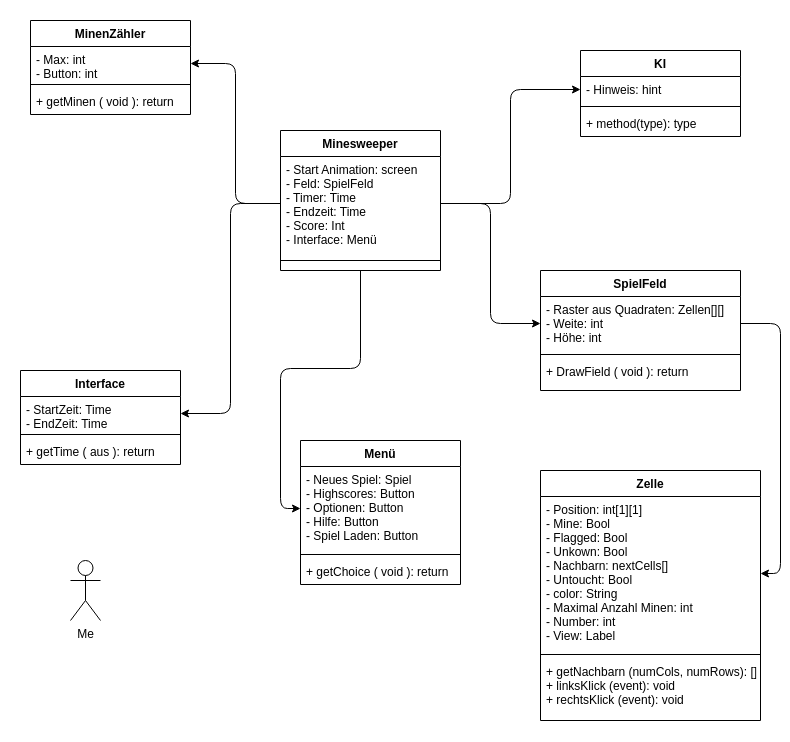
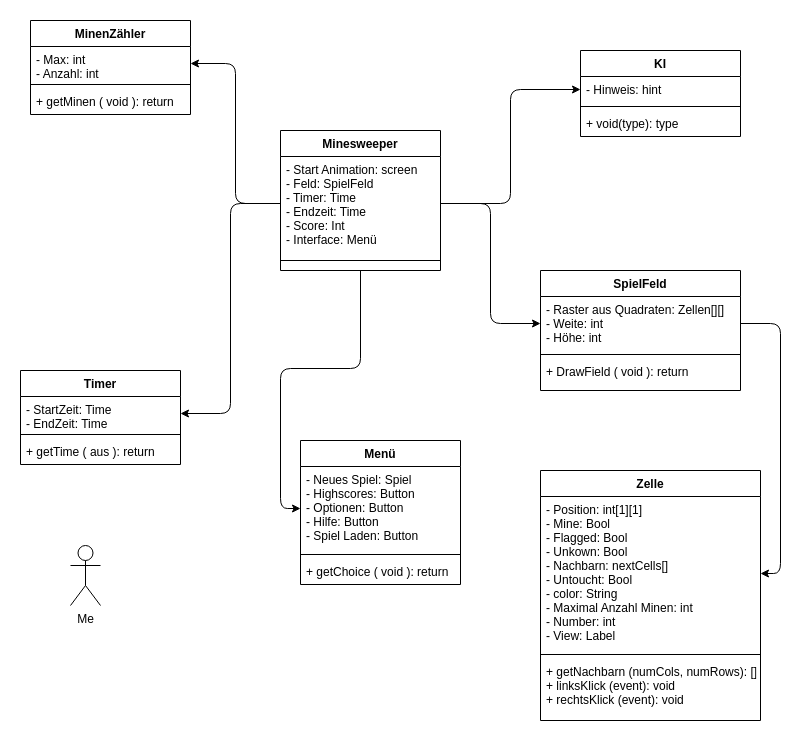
  <mxCell id="0" />
  <mxCell id="1" parent="0" />
  <mxCell id="2" style="edgeStyle=orthogonalEdgeStyle;curved=0;rounded=1;sketch=0;orthogonalLoop=1;jettySize=auto;html=1;exitX=0.5;exitY=1;exitDx=0;exitDy=0;entryX=0;entryY=0.5;entryDx=0;entryDy=0;" parent="1" source="3" target="22" edge="1"><mxGeometry relative="1" as="geometry" /></mxCell>
  <mxCell id="3" value="Minesweeper" style="swimlane;fontStyle=1;align=center;verticalAlign=top;childLayout=stackLayout;horizontal=1;startSize=26;horizontalStack=0;resizeParent=1;resizeParentMax=0;resizeLast=0;collapsible=1;marginBottom=0;rounded=0;sketch=0;" parent="1" vertex="1"><mxGeometry x="280" y="130" width="160" height="140" as="geometry"><mxRectangle x="40" y="120" width="110" height="26" as="alternateBounds" /></mxGeometry></mxCell>
  <mxCell id="4" value="- Start Animation: screen&#10;- Feld: SpielFeld&#10;- Timer: Time&#10;- Endzeit: Time&#10;- Score: Int&#10;- Interface: Menü" style="text;strokeColor=none;fillColor=none;align=left;verticalAlign=top;spacingLeft=4;spacingRight=4;overflow=hidden;rotatable=0;points=[[0,0.5],[1,0.5]];portConstraint=eastwest;" parent="3" vertex="1"><mxGeometry y="26" width="160" height="94" as="geometry" /></mxCell>
  <mxCell id="5" value="" style="line;strokeWidth=1;fillColor=none;align=left;verticalAlign=middle;spacingTop=-1;spacingLeft=3;spacingRight=3;rotatable=0;labelPosition=right;points=[];portConstraint=eastwest;" parent="3" vertex="1"><mxGeometry y="120" width="160" height="20" as="geometry" /></mxCell>
  <mxCell id="6" value="SpielFeld" style="swimlane;fontStyle=1;align=center;verticalAlign=top;childLayout=stackLayout;horizontal=1;startSize=26;horizontalStack=0;resizeParent=1;resizeParentMax=0;resizeLast=0;collapsible=1;marginBottom=0;rounded=0;sketch=0;" parent="1" vertex="1"><mxGeometry x="540" y="270" width="200" height="120" as="geometry" /></mxCell>
  <mxCell id="7" value="- Raster aus Quadraten: Zellen[][] &#10;- Weite: int&#10;- Höhe: int" style="text;strokeColor=none;fillColor=none;align=left;verticalAlign=top;spacingLeft=4;spacingRight=4;overflow=hidden;rotatable=0;points=[[0,0.5],[1,0.5]];portConstraint=eastwest;" parent="6" vertex="1"><mxGeometry y="26" width="200" height="54" as="geometry" /></mxCell>
  <mxCell id="8" value="" style="line;strokeWidth=1;fillColor=none;align=left;verticalAlign=middle;spacingTop=-1;spacingLeft=3;spacingRight=3;rotatable=0;labelPosition=right;points=[];portConstraint=eastwest;" parent="6" vertex="1"><mxGeometry y="80" width="200" height="8" as="geometry" /></mxCell>
  <mxCell id="9" value="+ DrawField ( void ): return&#10;" style="text;strokeColor=none;fillColor=none;align=left;verticalAlign=top;spacingLeft=4;spacingRight=4;overflow=hidden;rotatable=0;points=[[0,0.5],[1,0.5]];portConstraint=eastwest;" parent="6" vertex="1"><mxGeometry y="88" width="200" height="32" as="geometry" /></mxCell>
  <mxCell id="10" value="Zelle" style="swimlane;fontStyle=1;align=center;verticalAlign=top;childLayout=stackLayout;horizontal=1;startSize=26;horizontalStack=0;resizeParent=1;resizeParentMax=0;resizeLast=0;collapsible=1;marginBottom=0;rounded=0;sketch=0;" parent="1" vertex="1"><mxGeometry x="540" y="470" width="220" height="250" as="geometry" /></mxCell>
  <mxCell id="11" value="- Position: int[1][1]&#10;- Mine: Bool&#10;- Flagged: Bool&#10;- Unkown: Bool&#10;- Nachbarn: nextCells[]&#10;- Untoucht: Bool&#10;- color: String&#10;- Maximal Anzahl Minen: int&#10;- Number: int&#10;- View: Label" style="text;strokeColor=none;fillColor=none;align=left;verticalAlign=top;spacingLeft=4;spacingRight=4;overflow=hidden;rotatable=0;points=[[0,0.5],[1,0.5]];portConstraint=eastwest;" parent="10" vertex="1"><mxGeometry y="26" width="220" height="154" as="geometry" /></mxCell>
  <mxCell id="12" value="" style="line;strokeWidth=1;fillColor=none;align=left;verticalAlign=middle;spacingTop=-1;spacingLeft=3;spacingRight=3;rotatable=0;labelPosition=right;points=[];portConstraint=eastwest;" parent="10" vertex="1"><mxGeometry y="180" width="220" height="8" as="geometry" /></mxCell>
  <mxCell id="13" value="+ getNachbarn (numCols, numRows): []&#10;+ linksKlick (event): void&#10;+ rechtsKlick (event): void" style="text;strokeColor=none;fillColor=none;align=left;verticalAlign=top;spacingLeft=4;spacingRight=4;overflow=hidden;rotatable=0;points=[[0,0.5],[1,0.5]];portConstraint=eastwest;" parent="10" vertex="1"><mxGeometry y="188" width="220" height="62" as="geometry" /></mxCell>
- <mxCell id="14" value="Interface" style="swimlane;fontStyle=1;align=center;verticalAlign=top;childLayout=stackLayout;horizontal=1;startSize=26;horizontalStack=0;resizeParent=1;resizeParentMax=0;resizeLast=0;collapsible=1;marginBottom=0;rounded=0;sketch=0;" parent="1" vertex="1"><mxGeometry x="20" y="370" width="160" height="94" as="geometry" /></mxCell>
+ <mxCell id="14" value="Timer" style="swimlane;fontStyle=1;align=center;verticalAlign=top;childLayout=stackLayout;horizontal=1;startSize=26;horizontalStack=0;resizeParent=1;resizeParentMax=0;resizeLast=0;collapsible=1;marginBottom=0;rounded=0;sketch=0;" parent="1" vertex="1"><mxGeometry x="20" y="370" width="160" height="94" as="geometry" /></mxCell>
  <mxCell id="15" value="- StartZeit: Time&#10;- EndZeit: Time" style="text;strokeColor=none;fillColor=none;align=left;verticalAlign=top;spacingLeft=4;spacingRight=4;overflow=hidden;rotatable=0;points=[[0,0.5],[1,0.5]];portConstraint=eastwest;" parent="14" vertex="1"><mxGeometry y="26" width="160" height="34" as="geometry" /></mxCell>
  <mxCell id="16" value="" style="line;strokeWidth=1;fillColor=none;align=left;verticalAlign=middle;spacingTop=-1;spacingLeft=3;spacingRight=3;rotatable=0;labelPosition=right;points=[];portConstraint=eastwest;" parent="14" vertex="1"><mxGeometry y="60" width="160" height="8" as="geometry" /></mxCell>
  <mxCell id="17" value="+ getTime ( aus ): return" style="text;strokeColor=none;fillColor=none;align=left;verticalAlign=top;spacingLeft=4;spacingRight=4;overflow=hidden;rotatable=0;points=[[0,0.5],[1,0.5]];portConstraint=eastwest;" parent="14" vertex="1"><mxGeometry y="68" width="160" height="26" as="geometry" /></mxCell>
  <mxCell id="18" style="edgeStyle=orthogonalEdgeStyle;curved=0;rounded=1;sketch=0;orthogonalLoop=1;jettySize=auto;html=1;" parent="1" source="4" target="7" edge="1"><mxGeometry relative="1" as="geometry" /></mxCell>
  <mxCell id="19" style="edgeStyle=orthogonalEdgeStyle;curved=0;rounded=1;sketch=0;orthogonalLoop=1;jettySize=auto;html=1;exitX=0;exitY=0.5;exitDx=0;exitDy=0;" parent="1" source="4" target="15" edge="1"><mxGeometry relative="1" as="geometry" /></mxCell>
  <mxCell id="20" style="edgeStyle=orthogonalEdgeStyle;curved=0;rounded=1;sketch=0;orthogonalLoop=1;jettySize=auto;html=1;exitX=1;exitY=0.5;exitDx=0;exitDy=0;entryX=1;entryY=0.5;entryDx=0;entryDy=0;" parent="1" source="7" target="11" edge="1"><mxGeometry relative="1" as="geometry" /></mxCell>
  <mxCell id="21" value="Menü" style="swimlane;fontStyle=1;align=center;verticalAlign=top;childLayout=stackLayout;horizontal=1;startSize=26;horizontalStack=0;resizeParent=1;resizeParentMax=0;resizeLast=0;collapsible=1;marginBottom=0;rounded=0;sketch=0;" parent="1" vertex="1"><mxGeometry x="300" y="440" width="160" height="144" as="geometry" /></mxCell>
  <mxCell id="22" value="- Neues Spiel: Spiel&#10;- Highscores: Button&#10;- Optionen: Button&#10;- Hilfe: Button&#10;- Spiel Laden: Button" style="text;strokeColor=none;fillColor=none;align=left;verticalAlign=top;spacingLeft=4;spacingRight=4;overflow=hidden;rotatable=0;points=[[0,0.5],[1,0.5]];portConstraint=eastwest;" parent="21" vertex="1"><mxGeometry y="26" width="160" height="84" as="geometry" /></mxCell>
  <mxCell id="23" value="" style="line;strokeWidth=1;fillColor=none;align=left;verticalAlign=middle;spacingTop=-1;spacingLeft=3;spacingRight=3;rotatable=0;labelPosition=right;points=[];portConstraint=eastwest;" parent="21" vertex="1"><mxGeometry y="110" width="160" height="8" as="geometry" /></mxCell>
  <mxCell id="24" value="+ getChoice ( void ): return" style="text;strokeColor=none;fillColor=none;align=left;verticalAlign=top;spacingLeft=4;spacingRight=4;overflow=hidden;rotatable=0;points=[[0,0.5],[1,0.5]];portConstraint=eastwest;" parent="21" vertex="1"><mxGeometry y="118" width="160" height="26" as="geometry" /></mxCell>
  <mxCell id="25" value="KI" style="swimlane;fontStyle=1;align=center;verticalAlign=top;childLayout=stackLayout;horizontal=1;startSize=26;horizontalStack=0;resizeParent=1;resizeParentMax=0;resizeLast=0;collapsible=1;marginBottom=0;rounded=0;sketch=0;" parent="1" vertex="1"><mxGeometry x="580" y="50" width="160" height="86" as="geometry" /></mxCell>
  <mxCell id="26" value="- Hinweis: hint" style="text;strokeColor=none;fillColor=none;align=left;verticalAlign=top;spacingLeft=4;spacingRight=4;overflow=hidden;rotatable=0;points=[[0,0.5],[1,0.5]];portConstraint=eastwest;" parent="25" vertex="1"><mxGeometry y="26" width="160" height="26" as="geometry" /></mxCell>
  <mxCell id="27" value="" style="line;strokeWidth=1;fillColor=none;align=left;verticalAlign=middle;spacingTop=-1;spacingLeft=3;spacingRight=3;rotatable=0;labelPosition=right;points=[];portConstraint=eastwest;" parent="25" vertex="1"><mxGeometry y="52" width="160" height="8" as="geometry" /></mxCell>
- <mxCell id="28" value="+ method(type): type" style="text;strokeColor=none;fillColor=none;align=left;verticalAlign=top;spacingLeft=4;spacingRight=4;overflow=hidden;rotatable=0;points=[[0,0.5],[1,0.5]];portConstraint=eastwest;" parent="25" vertex="1"><mxGeometry y="60" width="160" height="26" as="geometry" /></mxCell>
+ <mxCell id="28" value="+ void(type): type" style="text;strokeColor=none;fillColor=none;align=left;verticalAlign=top;spacingLeft=4;spacingRight=4;overflow=hidden;rotatable=0;points=[[0,0.5],[1,0.5]];portConstraint=eastwest;" parent="25" vertex="1"><mxGeometry y="60" width="160" height="26" as="geometry" /></mxCell>
  <mxCell id="29" value="MinenZähler" style="swimlane;fontStyle=1;align=center;verticalAlign=top;childLayout=stackLayout;horizontal=1;startSize=26;horizontalStack=0;resizeParent=1;resizeParentMax=0;resizeLast=0;collapsible=1;marginBottom=0;rounded=0;sketch=0;" parent="1" vertex="1"><mxGeometry x="30" y="20" width="160" height="94" as="geometry" /></mxCell>
- <mxCell id="30" value="- Max: int&#10;- Button: int" style="text;strokeColor=none;fillColor=none;align=left;verticalAlign=top;spacingLeft=4;spacingRight=4;overflow=hidden;rotatable=0;points=[[0,0.5],[1,0.5]];portConstraint=eastwest;" parent="29" vertex="1"><mxGeometry y="26" width="160" height="34" as="geometry" /></mxCell>
+ <mxCell id="30" value="- Max: int&#10;- Anzahl: int" style="text;strokeColor=none;fillColor=none;align=left;verticalAlign=top;spacingLeft=4;spacingRight=4;overflow=hidden;rotatable=0;points=[[0,0.5],[1,0.5]];portConstraint=eastwest;" parent="29" vertex="1"><mxGeometry y="26" width="160" height="34" as="geometry" /></mxCell>
  <mxCell id="31" value="" style="line;strokeWidth=1;fillColor=none;align=left;verticalAlign=middle;spacingTop=-1;spacingLeft=3;spacingRight=3;rotatable=0;labelPosition=right;points=[];portConstraint=eastwest;" parent="29" vertex="1"><mxGeometry y="60" width="160" height="8" as="geometry" /></mxCell>
  <mxCell id="32" value="+ getMinen ( void ): return" style="text;strokeColor=none;fillColor=none;align=left;verticalAlign=top;spacingLeft=4;spacingRight=4;overflow=hidden;rotatable=0;points=[[0,0.5],[1,0.5]];portConstraint=eastwest;" parent="29" vertex="1"><mxGeometry y="68" width="160" height="26" as="geometry" /></mxCell>
  <mxCell id="33" style="edgeStyle=orthogonalEdgeStyle;curved=0;rounded=1;sketch=0;orthogonalLoop=1;jettySize=auto;html=1;exitX=0;exitY=0.5;exitDx=0;exitDy=0;entryX=1;entryY=0.5;entryDx=0;entryDy=0;" parent="1" source="4" target="30" edge="1"><mxGeometry relative="1" as="geometry" /></mxCell>
  <mxCell id="34" style="edgeStyle=orthogonalEdgeStyle;curved=0;rounded=1;sketch=0;orthogonalLoop=1;jettySize=auto;html=1;exitX=1;exitY=0.5;exitDx=0;exitDy=0;entryX=0;entryY=0.5;entryDx=0;entryDy=0;" parent="1" source="4" target="26" edge="1"><mxGeometry relative="1" as="geometry" /></mxCell>
- <mxCell id="35" value="Me" style="shape=umlActor;verticalLabelPosition=bottom;verticalAlign=top;html=1;rounded=0;sketch=0;" parent="1" vertex="1"><mxGeometry x="70" y="560" width="30" height="60" as="geometry" /></mxCell>
+ <mxCell id="35" value="Me" style="shape=umlActor;verticalLabelPosition=bottom;verticalAlign=top;html=1;rounded=0;sketch=0;" parent="1" vertex="1"><mxGeometry x="70" y="545" width="30" height="60" as="geometry" /></mxCell>
